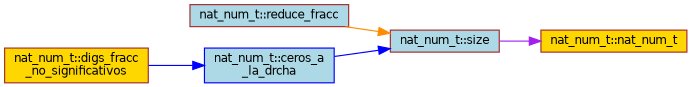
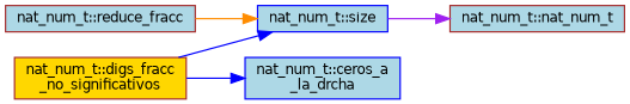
  digraph {
    rankdir=LR
    node [color=brown fillcolor=lightblue fontname=Helvetica fontsize=10 shape=box style=filled]
    edge [color=blue fontname=Helvetica fontsize=10 labelfontname=Helvetica labelfontsize=10 style=solid]
    n1 [fontcolor=black height=0.2 label="nat_num_t::reduce_fracc" width=0.4]
-   n2 [height=0.2 label="nat_num_t::size" width=0.4]
+   n2 [color=blue height=0.2 label="nat_num_t::size" width=0.4]
    n3 [fillcolor=gold height=0.2 label="nat_num_t::digs_fracc\l_no_significativos" width=0.4]
    n4 [color=blue height=0.2 label="nat_num_t::ceros_a\l_la_drcha" width=0.4]
-   n5 [fillcolor=gold height=0.2 label="nat_num_t::nat_num_t" width=0.4]
+   n5 [height=0.2 label="nat_num_t::nat_num_t" width=0.4]
    n1 -> n2 [color=darkorange]
    n2 -> n5 [color=purple]
    n3 -> n4
-   n4 -> n2
+   n3 -> n2
  }
